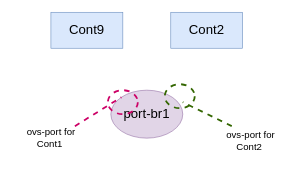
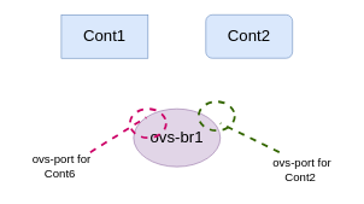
  <mxCell id="0" />
  <mxCell id="1" parent="0" />
- <mxCell id="2" value="&lt;font style=&quot;font-size: 22px&quot;&gt;Cont9&lt;/font&gt;" style="rounded=0;whiteSpace=wrap;html=1;fillColor=#dae8fc;strokeColor=#6c8ebf;" vertex="1" parent="1"><mxGeometry x="84" y="20" width="120" height="60" as="geometry" /></mxCell>
- <mxCell id="3" value="&lt;font style=&quot;font-size: 22px&quot;&gt;port-br1&lt;/font&gt;" style="ellipse;whiteSpace=wrap;html=1;fillColor=#e1d5e7;strokeColor=#9673a6;" vertex="1" parent="1"><mxGeometry x="184" y="150" width="120" height="80" as="geometry" /></mxCell>
- <mxCell id="4" value="&lt;font style=&quot;font-size: 22px&quot;&gt;Cont2&lt;/font&gt;" style="rounded=0;whiteSpace=wrap;html=1;fillColor=#dae8fc;strokeColor=#6c8ebf;" vertex="1" parent="1"><mxGeometry x="284" y="20" width="120" height="60" as="geometry" /></mxCell>
+ <mxCell id="2" value="&lt;font style=&quot;font-size: 22px&quot;&gt;Cont1&lt;/font&gt;" style="rounded=0;whiteSpace=wrap;html=1;fillColor=#dae8fc;strokeColor=#6c8ebf;" vertex="1" parent="1"><mxGeometry x="84" y="20" width="120" height="60" as="geometry" /></mxCell>
+ <mxCell id="3" value="&lt;font style=&quot;font-size: 22px&quot;&gt;ovs-br1&lt;/font&gt;" style="ellipse;whiteSpace=wrap;html=1;fillColor=#e1d5e7;strokeColor=#9673a6;" vertex="1" parent="1"><mxGeometry x="184" y="150" width="120" height="80" as="geometry" /></mxCell>
+ <mxCell id="4" value="&lt;font style=&quot;font-size: 22px&quot;&gt;Cont2&lt;/font&gt;" style="whiteSpace=wrap;html=1;fillColor=#dae8fc;strokeColor=#6c8ebf;rounded=1;" vertex="1" parent="1"><mxGeometry x="284" y="20" width="120" height="60" as="geometry" /></mxCell>
  <mxCell id="5" value="&lt;font style=&quot;font-size: 16px&quot;&gt;ovs-port for Cont2&amp;nbsp;&lt;/font&gt;" style="text;html=1;strokeColor=none;fillColor=none;align=center;verticalAlign=middle;whiteSpace=wrap;rounded=0;" vertex="1" parent="1"><mxGeometry x="354" y="210" width="127" height="50" as="geometry" /></mxCell>
- <mxCell id="6" value="&lt;font style=&quot;font-size: 16px&quot;&gt;ovs-port for Cont1&amp;nbsp;&lt;/font&gt;" style="text;html=1;strokeColor=none;fillColor=none;align=center;verticalAlign=middle;whiteSpace=wrap;rounded=0;" vertex="1" parent="1"><mxGeometry x="20.5" y="205" width="127" height="50" as="geometry" /></mxCell>
+ <mxCell id="6" value="&lt;font style=&quot;font-size: 16px&quot;&gt;ovs-port for Cont6&amp;nbsp;&lt;/font&gt;" style="text;html=1;strokeColor=none;fillColor=none;align=center;verticalAlign=middle;whiteSpace=wrap;rounded=0;" vertex="1" parent="1"><mxGeometry x="20.5" y="205" width="127" height="50" as="geometry" /></mxCell>
  <mxCell id="7" value="" style="endArrow=none;dashed=1;html=1;strokeWidth=3;entryX=0;entryY=0;entryDx=0;entryDy=0;strokeColor=#CC0066;" edge="1" parent="1" target="3"><mxGeometry width="50" height="50" relative="1" as="geometry"><mxPoint x="124" y="210" as="sourcePoint" /><mxPoint x="174" y="160" as="targetPoint" /></mxGeometry></mxCell>
  <mxCell id="8" value="" style="endArrow=none;dashed=1;html=1;strokeWidth=3;exitX=0.25;exitY=0;exitDx=0;exitDy=0;strokeColor=#336600;" edge="1" parent="1" source="5"><mxGeometry width="50" height="50" relative="1" as="geometry"><mxPoint x="292" y="205" as="sourcePoint" /><mxPoint x="304" y="170" as="targetPoint" /></mxGeometry></mxCell>
  <mxCell id="9" value="" style="ellipse;whiteSpace=wrap;html=1;fillColor=none;dashed=1;strokeColor=#CC0066;strokeWidth=3;" vertex="1" parent="1"><mxGeometry x="179" y="150" width="50" height="40" as="geometry" /></mxCell>
  <mxCell id="10" value="" style="ellipse;whiteSpace=wrap;html=1;fillColor=none;dashed=1;strokeColor=#336600;strokeWidth=3;" vertex="1" parent="1"><mxGeometry x="274" y="140" width="50" height="40" as="geometry" /></mxCell>
